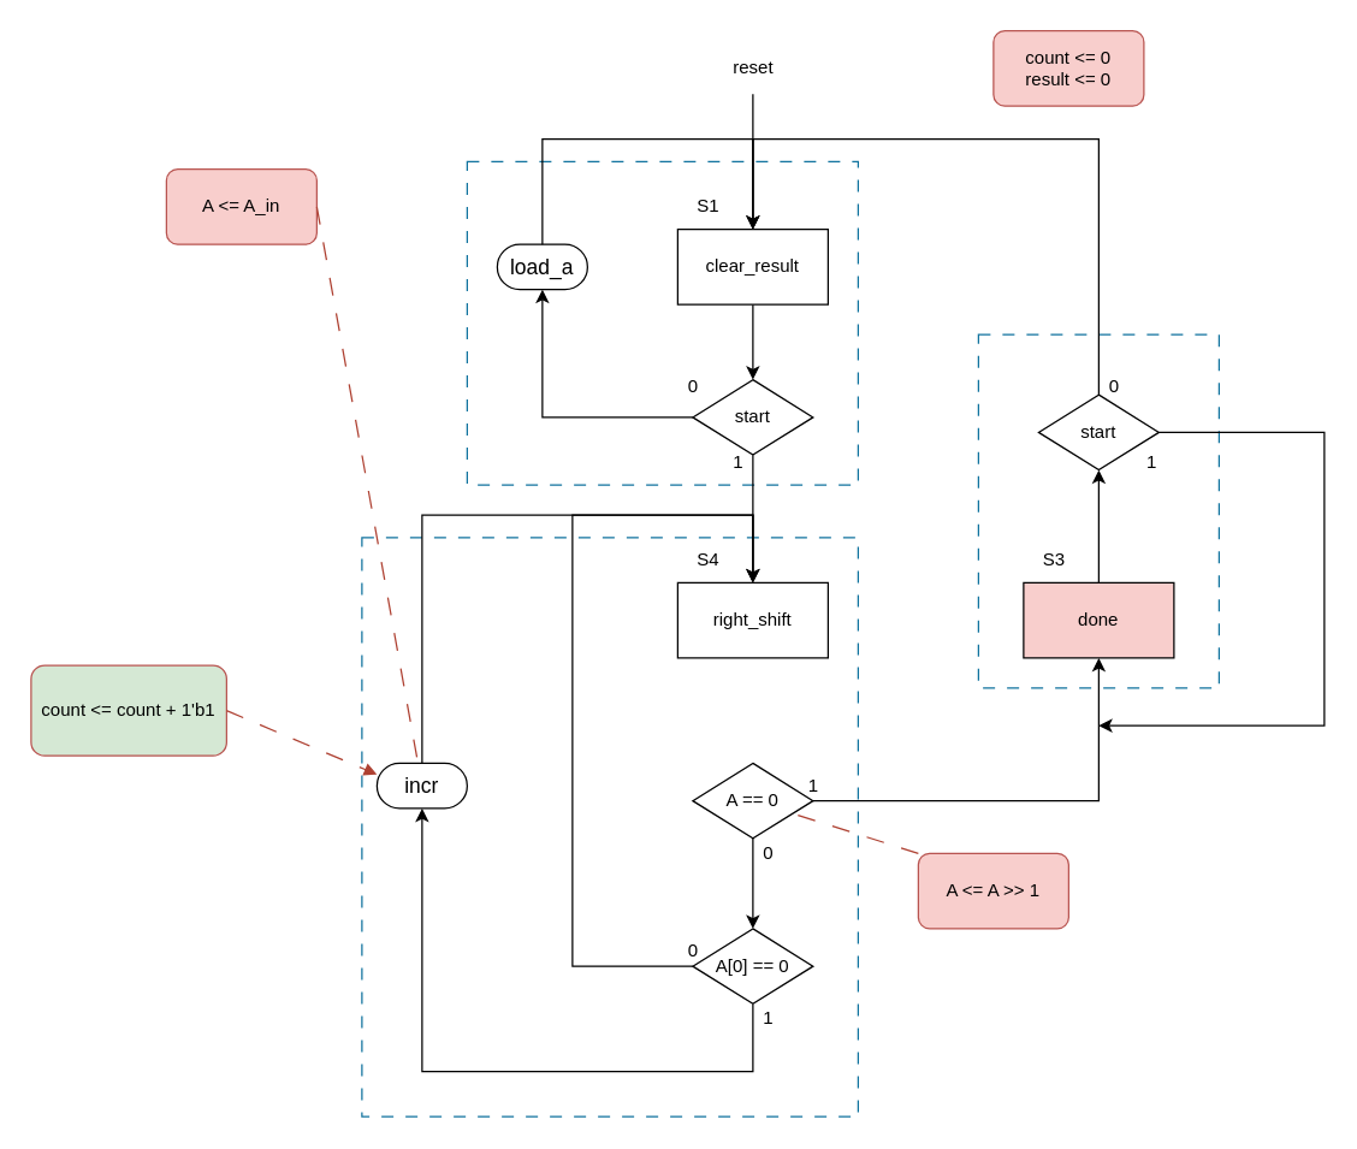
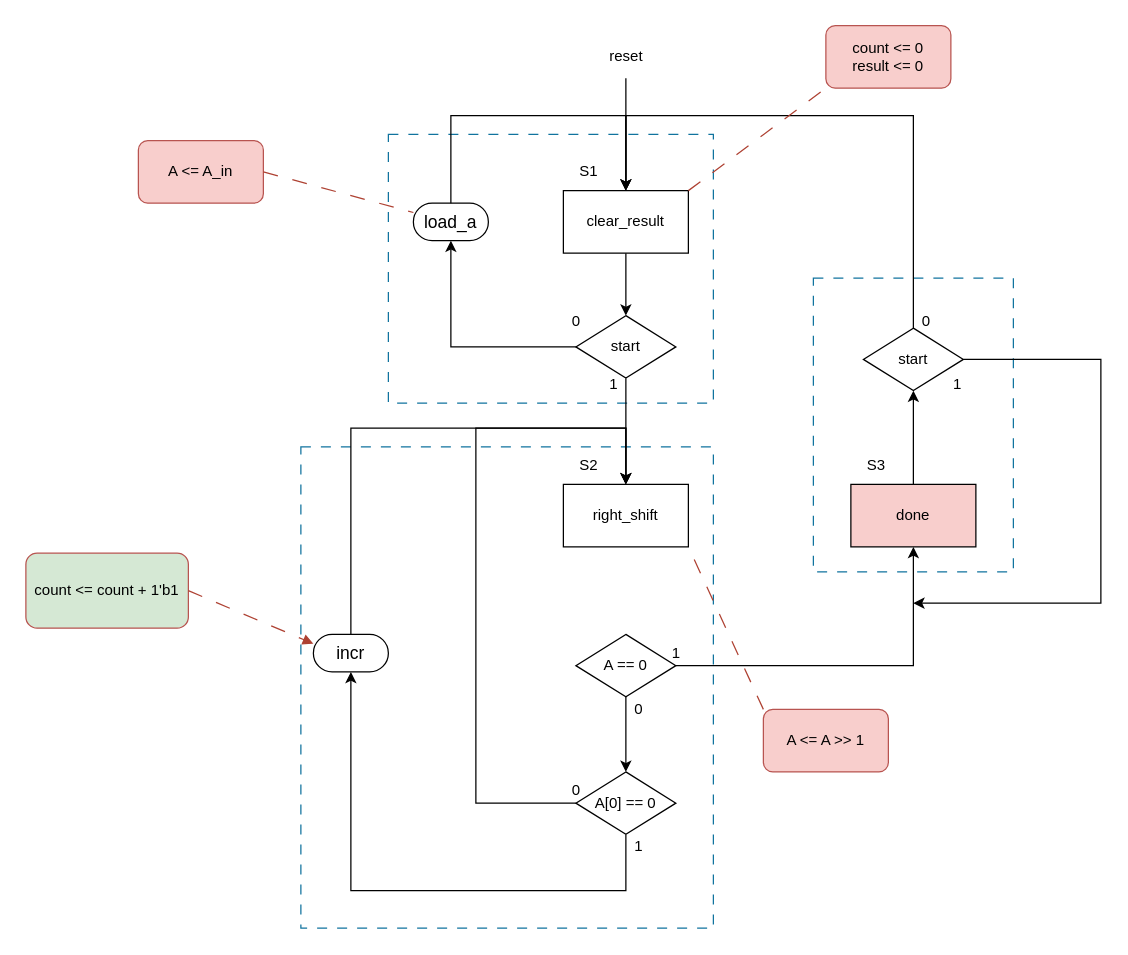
  <mxCell id="0" />
  <mxCell id="1" parent="0" />
  <mxCell id="2" value="" style="rounded=0;whiteSpace=wrap;html=1;fillColor=none;strokeColor=#10739e;dashed=1;dashPattern=8 8;" vertex="1" parent="1"><mxGeometry x="650" y="222" width="160" height="235" as="geometry" /></mxCell>
  <mxCell id="3" value="" style="rounded=0;whiteSpace=wrap;html=1;fillColor=none;strokeColor=#10739e;dashed=1;dashPattern=8 8;" vertex="1" parent="1"><mxGeometry x="240" y="357" width="330" height="385" as="geometry" /></mxCell>
  <mxCell id="4" value="" style="rounded=0;whiteSpace=wrap;html=1;fillColor=none;strokeColor=#10739e;dashed=1;dashPattern=8 8;" vertex="1" parent="1"><mxGeometry x="310" y="107" width="260" height="215" as="geometry" /></mxCell>
  <mxCell id="5" style="edgeStyle=orthogonalEdgeStyle;rounded=0;orthogonalLoop=1;jettySize=auto;html=1;entryX=0.5;entryY=0;entryDx=0;entryDy=0;" edge="1" parent="1" source="6" target="11"><mxGeometry relative="1" as="geometry" /></mxCell>
  <mxCell id="6" value="clear_result" style="rounded=0;whiteSpace=wrap;html=1;" vertex="1" parent="1"><mxGeometry x="450" y="152" width="100" height="50" as="geometry" /></mxCell>
  <mxCell id="7" value="S1" style="text;html=1;align=center;verticalAlign=middle;resizable=0;points=[];autosize=1;strokeColor=none;fillColor=none;" vertex="1" parent="1"><mxGeometry x="450" y="122" width="40" height="30" as="geometry" /></mxCell>
  <mxCell id="8" value="right_shift" style="rounded=0;whiteSpace=wrap;html=1;" vertex="1" parent="1"><mxGeometry x="450" y="387" width="100" height="50" as="geometry" /></mxCell>
  <mxCell id="9" style="edgeStyle=orthogonalEdgeStyle;rounded=0;orthogonalLoop=1;jettySize=auto;html=1;entryX=0.5;entryY=1;entryDx=0;entryDy=0;" edge="1" parent="1" source="11" target="15"><mxGeometry relative="1" as="geometry"><mxPoint x="390" y="282" as="targetPoint" /></mxGeometry></mxCell>
  <mxCell id="10" style="edgeStyle=orthogonalEdgeStyle;rounded=0;orthogonalLoop=1;jettySize=auto;html=1;entryX=0.5;entryY=0;entryDx=0;entryDy=0;" edge="1" parent="1" source="11" target="8"><mxGeometry relative="1" as="geometry" /></mxCell>
  <mxCell id="11" value="start" style="rhombus;whiteSpace=wrap;html=1;" vertex="1" parent="1"><mxGeometry x="460" y="252" width="80" height="50" as="geometry" /></mxCell>
  <mxCell id="12" value="" style="endArrow=classic;html=1;rounded=0;entryX=0.5;entryY=0;entryDx=0;entryDy=0;" edge="1" parent="1" target="6"><mxGeometry width="50" height="50" relative="1" as="geometry"><mxPoint x="500" y="62" as="sourcePoint" /><mxPoint x="550" y="22" as="targetPoint" /></mxGeometry></mxCell>
  <mxCell id="13" value="reset" style="text;html=1;align=center;verticalAlign=middle;resizable=0;points=[];autosize=1;strokeColor=none;fillColor=none;" vertex="1" parent="1"><mxGeometry x="475" y="30" width="50" height="30" as="geometry" /></mxCell>
  <mxCell id="14" style="edgeStyle=orthogonalEdgeStyle;rounded=0;orthogonalLoop=1;jettySize=auto;html=1;entryX=0.5;entryY=0;entryDx=0;entryDy=0;" edge="1" parent="1" source="15" target="6"><mxGeometry relative="1" as="geometry"><mxPoint x="450" y="92" as="targetPoint" /><Array as="points"><mxPoint x="360" y="92" /><mxPoint x="500" y="92" /></Array></mxGeometry></mxCell>
  <mxCell id="15" value="&lt;span style=&quot;font-weight: normal;&quot;&gt;load_a&lt;/span&gt;" style="rounded=1;whiteSpace=wrap;html=1;arcSize=50;strokeWidth=1;fillColor=none;whiteSpace=wrap;align=center;verticalAlign=middle;spacingLeft=0;fontStyle=1;fontSize=14;spacing=10;" vertex="1" parent="1"><mxGeometry x="330" y="162" width="60" height="30" as="geometry" /></mxCell>
  <mxCell id="16" value="1" style="text;html=1;align=center;verticalAlign=middle;resizable=0;points=[];autosize=1;strokeColor=none;fillColor=none;" vertex="1" parent="1"><mxGeometry x="475" y="292" width="30" height="30" as="geometry" /></mxCell>
  <mxCell id="17" value="0" style="text;html=1;align=center;verticalAlign=middle;resizable=0;points=[];autosize=1;strokeColor=none;fillColor=none;" vertex="1" parent="1"><mxGeometry x="445" y="242" width="30" height="30" as="geometry" /></mxCell>
- <mxCell id="18" value="S4" style="text;html=1;align=center;verticalAlign=middle;resizable=0;points=[];autosize=1;strokeColor=none;fillColor=none;" vertex="1" parent="1"><mxGeometry x="450" y="357" width="40" height="30" as="geometry" /></mxCell>
+ <mxCell id="18" value="S2" style="text;html=1;align=center;verticalAlign=middle;resizable=0;points=[];autosize=1;strokeColor=none;fillColor=none;" vertex="1" parent="1"><mxGeometry x="450" y="357" width="40" height="30" as="geometry" /></mxCell>
  <mxCell id="19" style="edgeStyle=orthogonalEdgeStyle;rounded=0;orthogonalLoop=1;jettySize=auto;html=1;entryX=0.5;entryY=0;entryDx=0;entryDy=0;" edge="1" parent="1" source="22" target="24"><mxGeometry relative="1" as="geometry" /></mxCell>
  <mxCell id="20" style="edgeStyle=orthogonalEdgeStyle;rounded=0;orthogonalLoop=1;jettySize=auto;html=1;entryX=0.5;entryY=0;entryDx=0;entryDy=0;exitX=0;exitY=0.5;exitDx=0;exitDy=0;" edge="1" parent="1" source="24" target="8"><mxGeometry relative="1" as="geometry"><mxPoint x="390" y="342" as="targetPoint" /><mxPoint x="440" y="582" as="sourcePoint" /><Array as="points"><mxPoint x="380" y="642" /><mxPoint x="380" y="342" /><mxPoint x="500" y="342" /></Array></mxGeometry></mxCell>
  <mxCell id="21" style="edgeStyle=orthogonalEdgeStyle;rounded=0;orthogonalLoop=1;jettySize=auto;html=1;entryX=0.5;entryY=1;entryDx=0;entryDy=0;" edge="1" parent="1" source="22" target="31"><mxGeometry relative="1" as="geometry" /></mxCell>
  <mxCell id="22" value="A == 0" style="rhombus;whiteSpace=wrap;html=1;" vertex="1" parent="1"><mxGeometry x="460" y="507" width="80" height="50" as="geometry" /></mxCell>
  <mxCell id="23" style="edgeStyle=orthogonalEdgeStyle;rounded=0;orthogonalLoop=1;jettySize=auto;html=1;entryX=0.5;entryY=1;entryDx=0;entryDy=0;" edge="1" parent="1" source="24" target="26"><mxGeometry relative="1" as="geometry"><Array as="points"><mxPoint x="500" y="712" /><mxPoint x="280" y="712" /></Array></mxGeometry></mxCell>
  <mxCell id="24" value="A[0] == 0" style="rhombus;whiteSpace=wrap;html=1;" vertex="1" parent="1"><mxGeometry x="460" y="617" width="80" height="50" as="geometry" /></mxCell>
  <mxCell id="25" style="edgeStyle=orthogonalEdgeStyle;rounded=0;orthogonalLoop=1;jettySize=auto;html=1;entryX=0.5;entryY=0;entryDx=0;entryDy=0;" edge="1" parent="1" source="26" target="8"><mxGeometry relative="1" as="geometry"><mxPoint x="350" y="342" as="targetPoint" /><Array as="points"><mxPoint x="280" y="342" /><mxPoint x="500" y="342" /></Array></mxGeometry></mxCell>
  <mxCell id="26" value="&lt;span style=&quot;font-weight: normal;&quot;&gt;incr&lt;/span&gt;" style="rounded=1;whiteSpace=wrap;html=1;arcSize=50;strokeWidth=1;fillColor=none;whiteSpace=wrap;align=center;verticalAlign=middle;spacingLeft=0;fontStyle=1;fontSize=14;spacing=10;" vertex="1" parent="1"><mxGeometry x="250" y="507" width="60" height="30" as="geometry" /></mxCell>
  <mxCell id="27" value="0" style="text;html=1;align=center;verticalAlign=middle;resizable=0;points=[];autosize=1;strokeColor=none;fillColor=none;" vertex="1" parent="1"><mxGeometry x="445" y="617" width="30" height="30" as="geometry" /></mxCell>
  <mxCell id="28" value="1" style="text;html=1;align=center;verticalAlign=middle;resizable=0;points=[];autosize=1;strokeColor=none;fillColor=none;" vertex="1" parent="1"><mxGeometry x="495" y="662" width="30" height="30" as="geometry" /></mxCell>
  <mxCell id="29" value="0" style="text;html=1;align=center;verticalAlign=middle;resizable=0;points=[];autosize=1;strokeColor=none;fillColor=none;" vertex="1" parent="1"><mxGeometry x="495" y="552" width="30" height="30" as="geometry" /></mxCell>
  <mxCell id="30" style="edgeStyle=orthogonalEdgeStyle;rounded=0;orthogonalLoop=1;jettySize=auto;html=1;entryX=0.5;entryY=1;entryDx=0;entryDy=0;" edge="1" parent="1" source="31" target="36"><mxGeometry relative="1" as="geometry" /></mxCell>
  <mxCell id="31" value="done" style="rounded=0;whiteSpace=wrap;html=1;fillColor=#f8cecc;" vertex="1" parent="1"><mxGeometry x="680" y="387" width="100" height="50" as="geometry" /></mxCell>
  <mxCell id="32" value="S3" style="text;html=1;align=center;verticalAlign=middle;resizable=0;points=[];autosize=1;strokeColor=none;fillColor=none;" vertex="1" parent="1"><mxGeometry x="680" y="357" width="40" height="30" as="geometry" /></mxCell>
  <mxCell id="33" value="1" style="text;html=1;align=center;verticalAlign=middle;resizable=0;points=[];autosize=1;strokeColor=none;fillColor=none;" vertex="1" parent="1"><mxGeometry x="525" y="507" width="30" height="30" as="geometry" /></mxCell>
  <mxCell id="34" style="edgeStyle=orthogonalEdgeStyle;rounded=0;orthogonalLoop=1;jettySize=auto;html=1;" edge="1" parent="1" source="36"><mxGeometry relative="1" as="geometry"><mxPoint x="730" y="482" as="targetPoint" /><Array as="points"><mxPoint x="880" y="287" /><mxPoint x="880" y="482" /></Array></mxGeometry></mxCell>
  <mxCell id="35" style="edgeStyle=orthogonalEdgeStyle;rounded=0;orthogonalLoop=1;jettySize=auto;html=1;entryX=0.5;entryY=0;entryDx=0;entryDy=0;" edge="1" parent="1" source="36" target="6"><mxGeometry relative="1" as="geometry"><mxPoint x="500" y="92" as="targetPoint" /><Array as="points"><mxPoint x="730" y="92" /><mxPoint x="500" y="92" /></Array></mxGeometry></mxCell>
  <mxCell id="36" value="start" style="rhombus;whiteSpace=wrap;html=1;" vertex="1" parent="1"><mxGeometry x="690" y="262" width="80" height="50" as="geometry" /></mxCell>
  <mxCell id="37" value="1" style="text;html=1;align=center;verticalAlign=middle;resizable=0;points=[];autosize=1;strokeColor=none;fillColor=none;" vertex="1" parent="1"><mxGeometry x="750" y="292" width="30" height="30" as="geometry" /></mxCell>
  <mxCell id="38" value="0" style="text;html=1;align=center;verticalAlign=middle;resizable=0;points=[];autosize=1;strokeColor=none;fillColor=none;" vertex="1" parent="1"><mxGeometry x="725" y="242" width="30" height="30" as="geometry" /></mxCell>
  <mxCell id="39" value="&lt;font color=&quot;#000000&quot;&gt;A &amp;lt;= A_in&lt;/font&gt;" style="rounded=1;whiteSpace=wrap;html=1;fillColor=#f8cecc;strokeColor=#b85450;" vertex="1" parent="1"><mxGeometry x="110" y="112" width="100" height="50" as="geometry" /></mxCell>
- <mxCell id="40" value="" style="endArrow=none;dashed=1;html=1;rounded=0;dashPattern=12 12;fillColor=#fad9d5;strokeColor=#ae4132;exitX=1;exitY=0.5;exitDx=0;exitDy=0;" edge="1" parent="1" source="39" target="26"><mxGeometry width="50" height="50" relative="1" as="geometry"><mxPoint x="60" y="472" as="sourcePoint" /><mxPoint x="60" y="312" as="targetPoint" /></mxGeometry></mxCell>
+ <mxCell id="40" value="" style="endArrow=none;dashed=1;html=1;rounded=0;dashPattern=12 12;fillColor=#fad9d5;strokeColor=#ae4132;entryX=0;entryY=0.25;entryDx=0;entryDy=0;exitX=1;exitY=0.5;exitDx=0;exitDy=0;" edge="1" parent="1" source="39" target="15"><mxGeometry width="50" height="50" relative="1" as="geometry"><mxPoint x="60" y="472" as="sourcePoint" /><mxPoint x="60" y="312" as="targetPoint" /></mxGeometry></mxCell>
  <mxCell id="41" value="&lt;font color=&quot;#000000&quot;&gt;count &amp;lt;= count + 1'b1&lt;/font&gt;" style="rounded=1;whiteSpace=wrap;html=1;fillColor=#d5e8d4;strokeColor=#b85450;" vertex="1" parent="1"><mxGeometry x="20" y="442" width="130" height="60" as="geometry" /></mxCell>
  <mxCell id="42" value="" style="endArrow=block;dashed=1;html=1;rounded=0;dashPattern=12 12;fillColor=#fad9d5;strokeColor=#ae4132;exitX=1;exitY=0.5;exitDx=0;exitDy=0;entryX=0;entryY=0.25;entryDx=0;entryDy=0;" edge="1" parent="1" source="41" target="26"><mxGeometry width="50" height="50" relative="1" as="geometry"><mxPoint x="220" y="147" as="sourcePoint" /><mxPoint x="170" y="532" as="targetPoint" /></mxGeometry></mxCell>
  <mxCell id="43" value="&lt;font color=&quot;#000000&quot;&gt;count &amp;lt;= 0&lt;br&gt;result &amp;lt;= 0&lt;br&gt;&lt;/font&gt;" style="rounded=1;whiteSpace=wrap;html=1;fillColor=#f8cecc;strokeColor=#b85450;" vertex="1" parent="1"><mxGeometry x="660" y="20" width="100" height="50" as="geometry" /></mxCell>
+ <mxCell id="44" value="" style="endArrow=none;dashed=1;html=1;rounded=0;dashPattern=12 12;fillColor=#fad9d5;strokeColor=#ae4132;entryX=0;entryY=1;entryDx=0;entryDy=0;exitX=1;exitY=0;exitDx=0;exitDy=0;" edge="1" parent="1" source="6" target="43"><mxGeometry width="50" height="50" relative="1" as="geometry"><mxPoint x="220" y="147" as="sourcePoint" /><mxPoint x="340" y="180" as="targetPoint" /></mxGeometry></mxCell>
  <mxCell id="45" value="&lt;font color=&quot;#000000&quot;&gt;A &amp;lt;= A &amp;gt;&amp;gt; 1&lt;br&gt;&lt;/font&gt;" style="rounded=1;whiteSpace=wrap;html=1;fillColor=#f8cecc;strokeColor=#b85450;" vertex="1" parent="1"><mxGeometry x="610" y="567" width="100" height="50" as="geometry" /></mxCell>
- <mxCell id="46" value="" style="endArrow=none;dashed=1;html=1;rounded=0;dashPattern=12 12;fillColor=#fad9d5;strokeColor=#ae4132;exitX=0;exitY=0;exitDx=0;exitDy=0;" edge="1" parent="1" source="45" target="22"><mxGeometry width="50" height="50" relative="1" as="geometry"><mxPoint x="590" y="632" as="sourcePoint" /><mxPoint x="700" y="550" as="targetPoint" /></mxGeometry></mxCell>
+ <mxCell id="46" value="" style="endArrow=none;dashed=1;html=1;rounded=0;dashPattern=12 12;fillColor=#fad9d5;strokeColor=#ae4132;entryX=1;entryY=1;entryDx=0;entryDy=0;exitX=0;exitY=0;exitDx=0;exitDy=0;" edge="1" parent="1" source="45" target="8"><mxGeometry width="50" height="50" relative="1" as="geometry"><mxPoint x="590" y="632" as="sourcePoint" /><mxPoint x="700" y="550" as="targetPoint" /></mxGeometry></mxCell>
